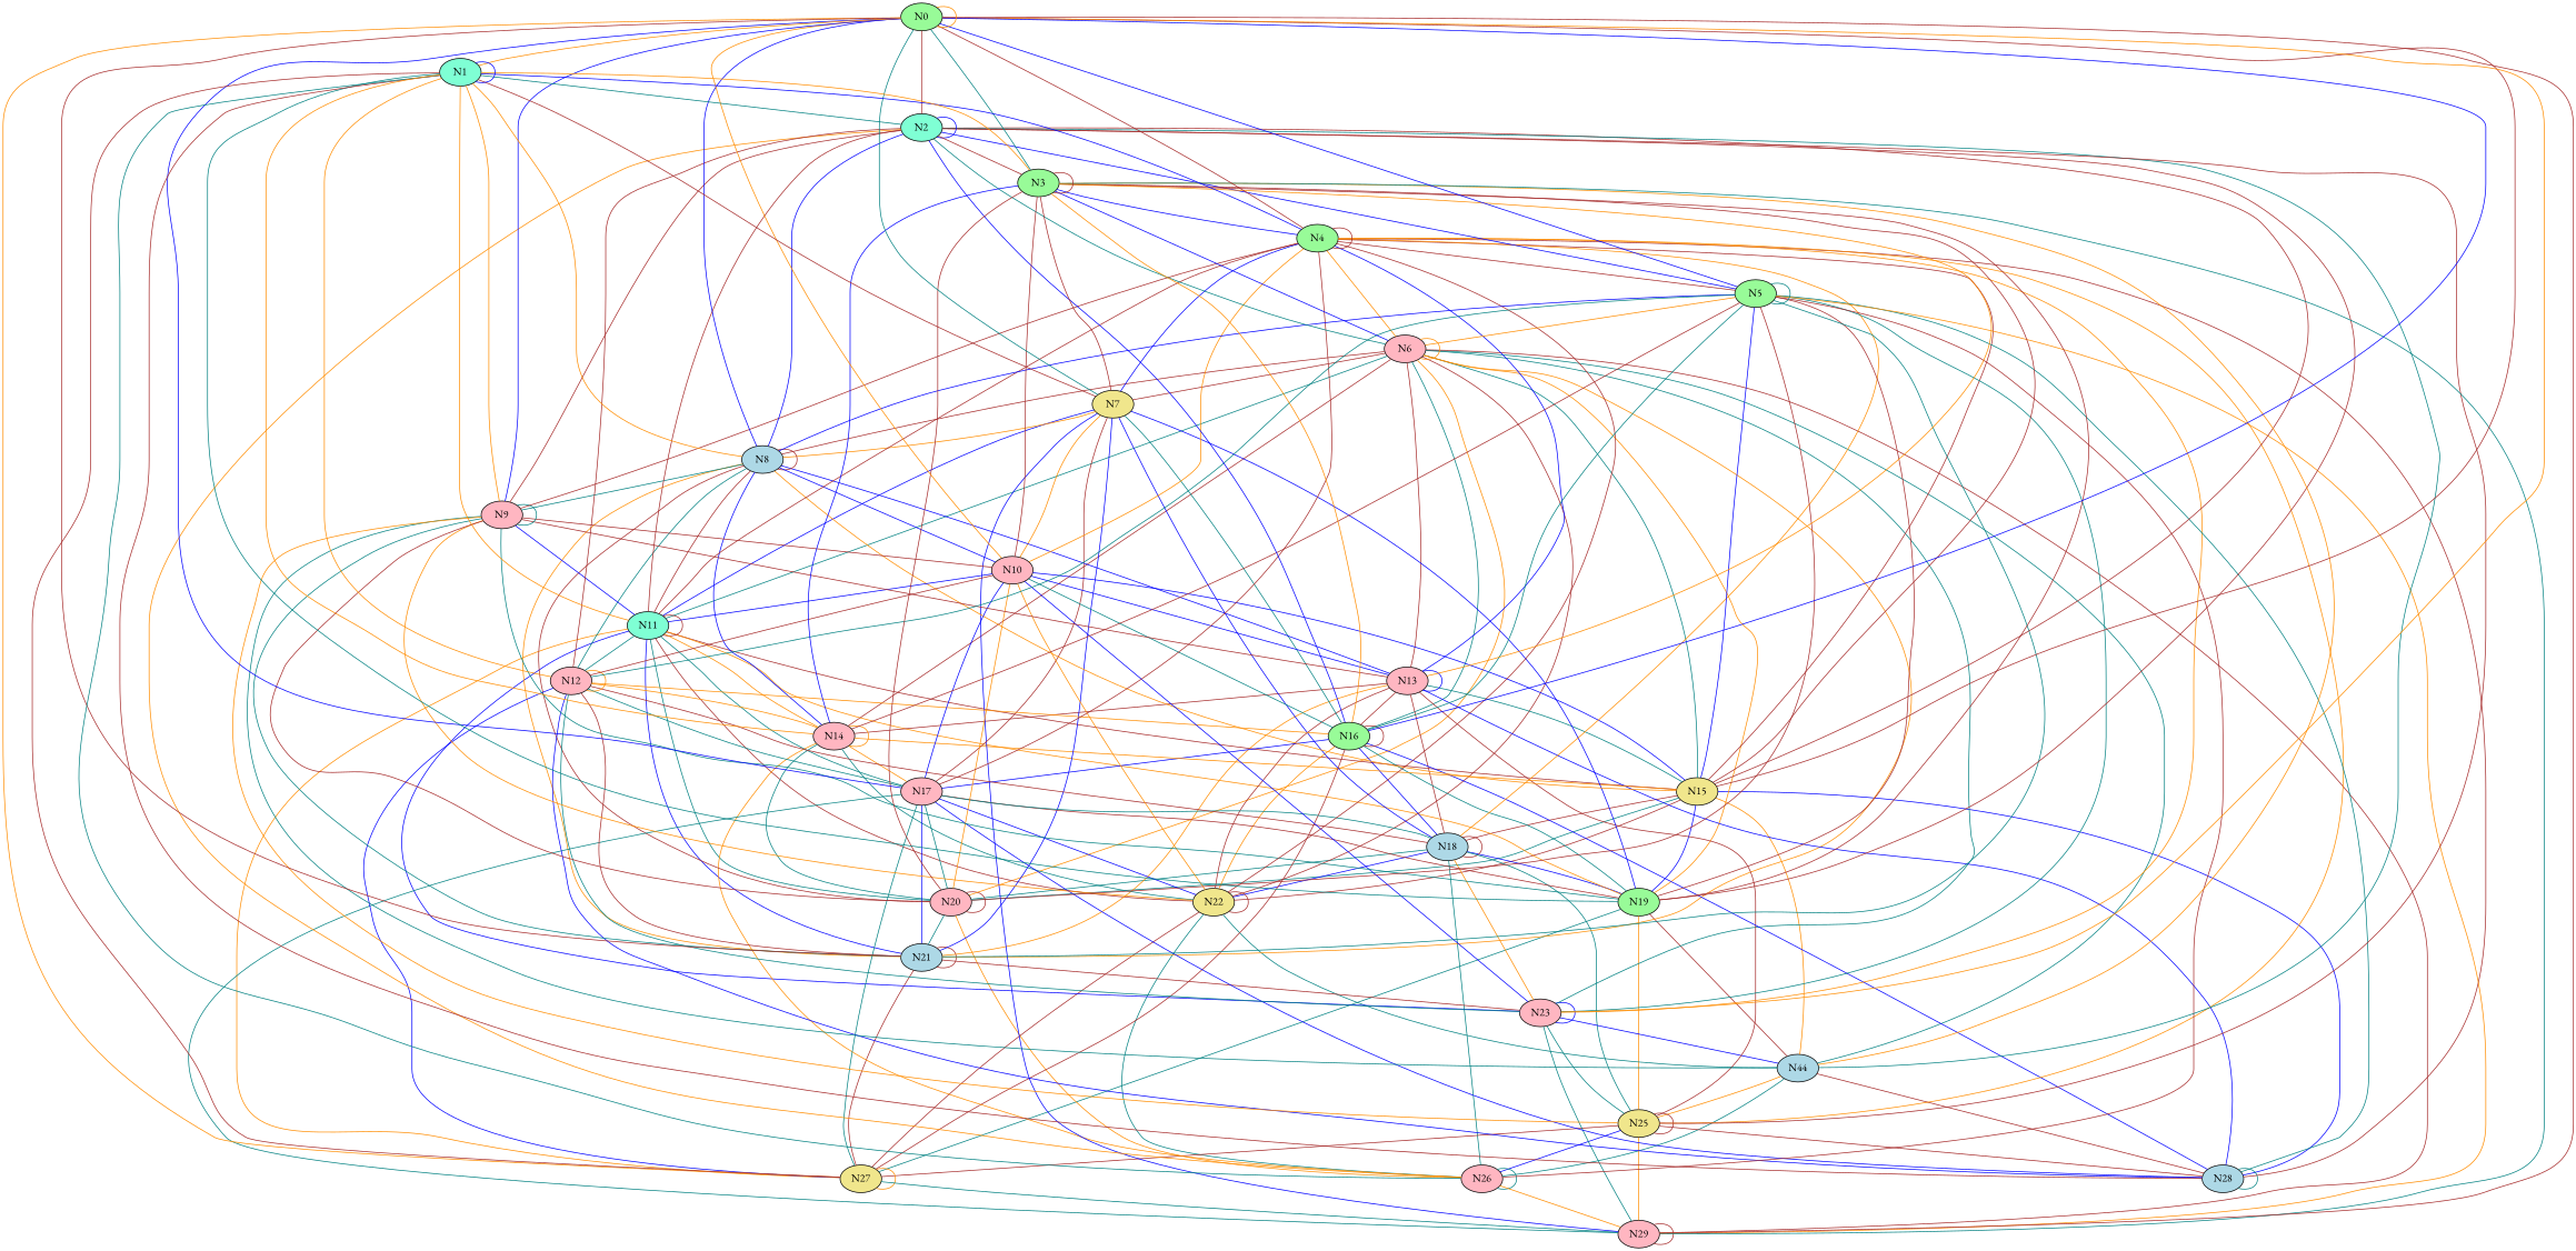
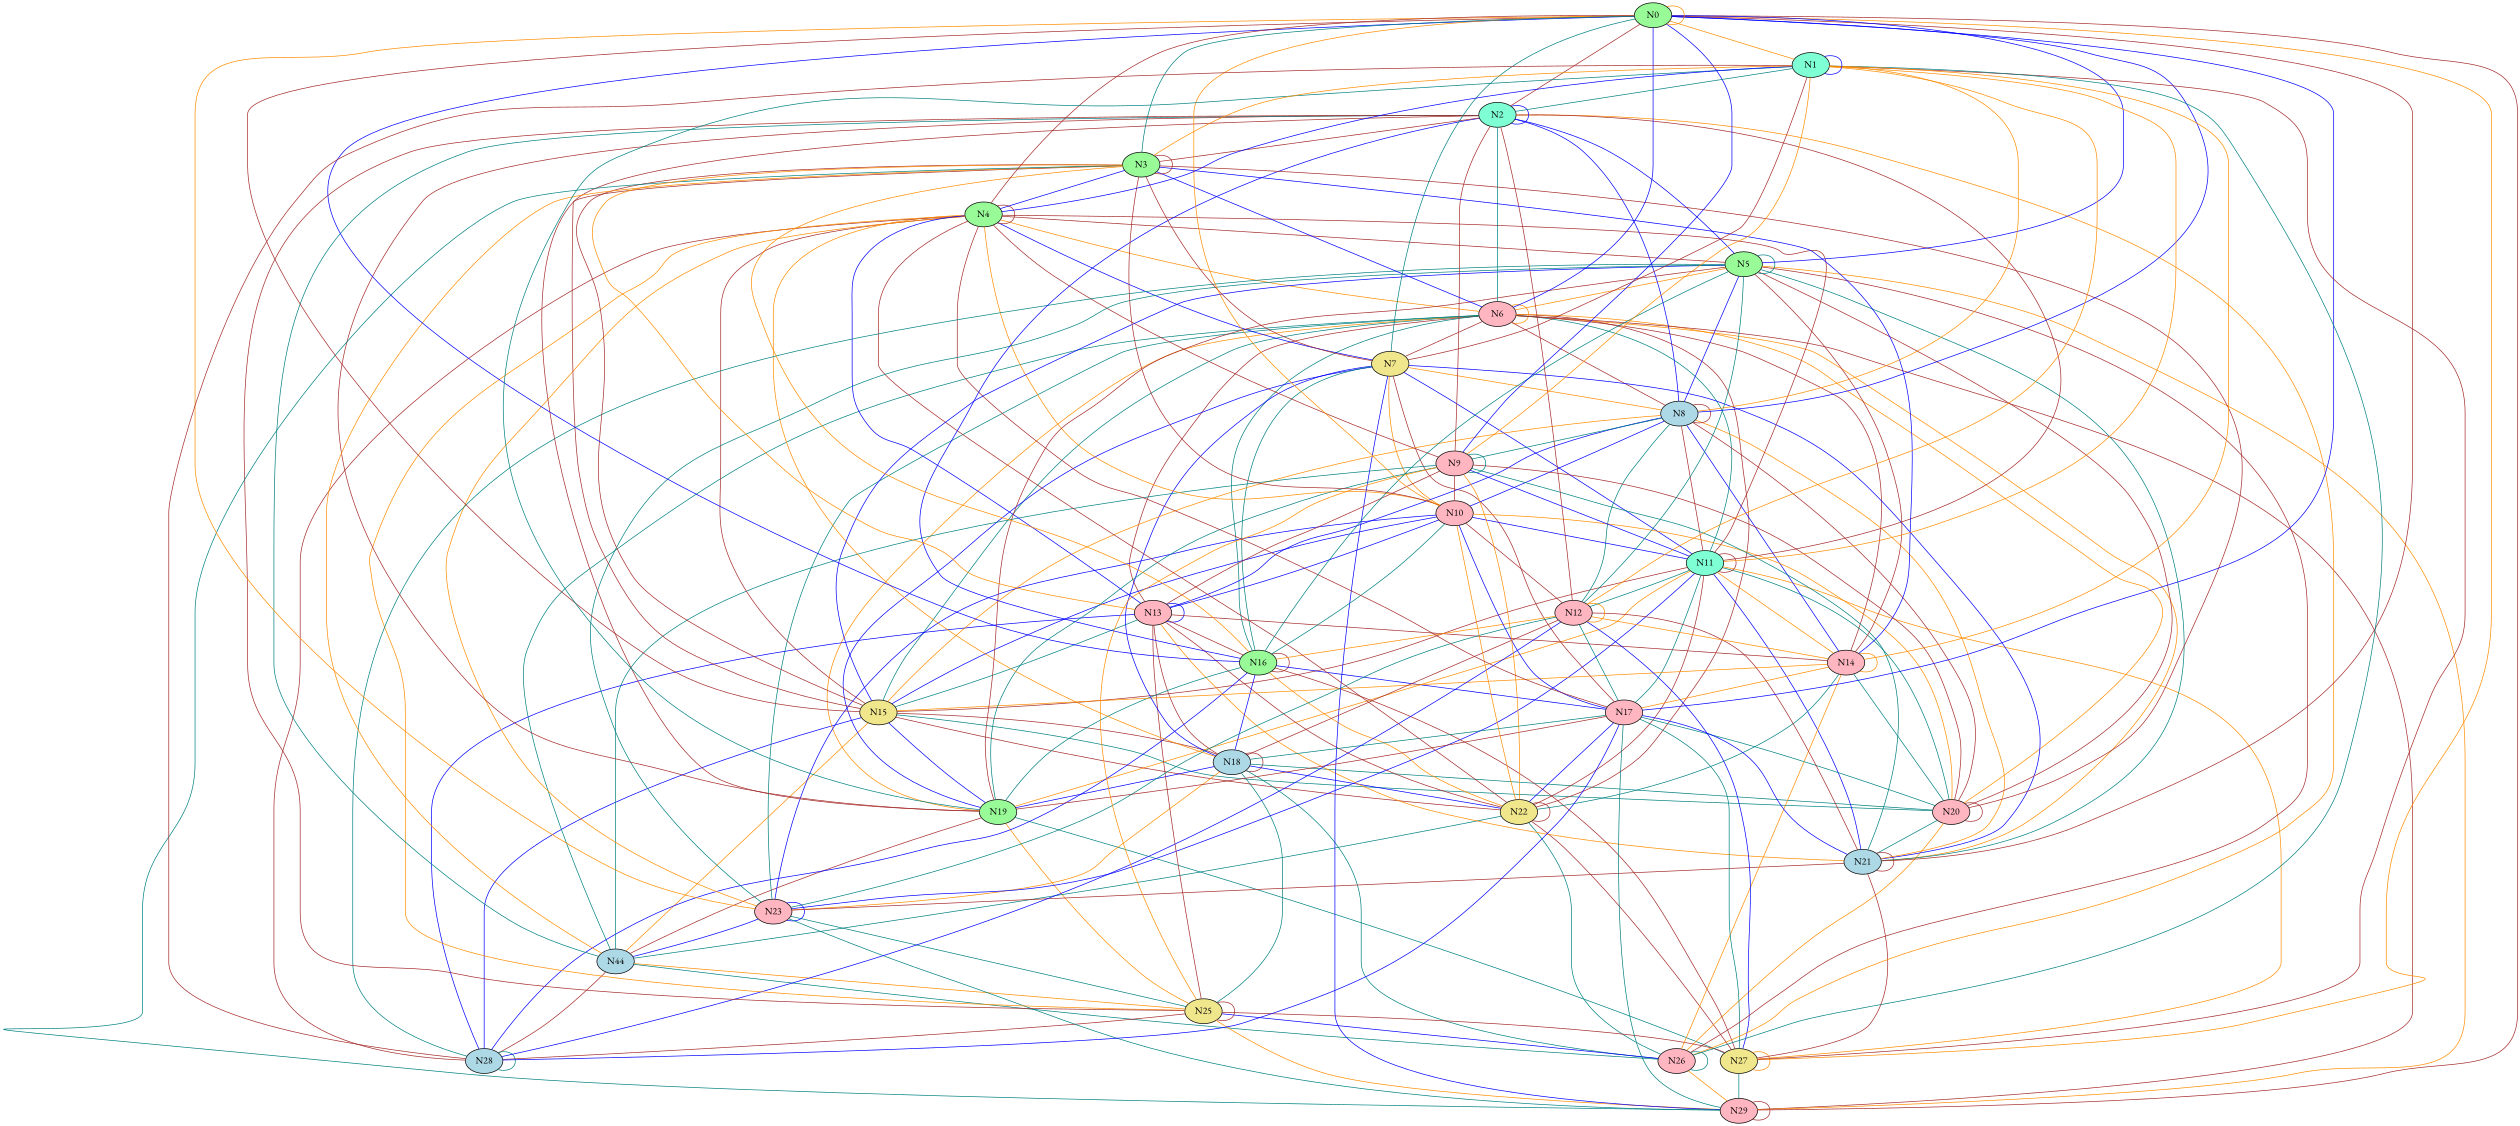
  graph {
    fontname="EB Garamond"
    node [fillcolor=lightpink fontname="EB Garamond" style=filled]
    edge [color=brown fontname="EB Garamond" weight=4]
    N15 [fillcolor=khaki]
    N19 [fillcolor=palegreen]
    N18 [fillcolor=lightblue]
    N22 [fillcolor=khaki]
    n5 [fillcolor=lightblue label=N44]
    N20
    N28 [fillcolor=lightblue]
    N25 [fillcolor=khaki]
    N27 [fillcolor=khaki]
    N23
    N26
    N21 [fillcolor=lightblue]
    N29
    N6
    N11 [fillcolor=aquamarine]
    N13
    N16 [fillcolor=palegreen]
    N14
    N7 [fillcolor=khaki]
    N8 [fillcolor=lightblue]
    N17
    N12
    N10
    N9
    N4 [fillcolor=palegreen]
    N5 [fillcolor=palegreen]
    N2 [fillcolor=aquamarine]
    N3 [fillcolor=palegreen]
    N0 [fillcolor=palegreen]
    N1 [fillcolor=aquamarine]
    N15 -- N19 [color=blue weight=3]
    N15 -- N18 [weight=3]
    N15 -- N22 [weight=34]
    N15 -- n5 [color=darkorange weight=61]
    N15 -- N20 [color=teal weight=99]
    N15 -- N28 [color=blue weight=63]
    N19 -- n5 [weight=3]
    N19 -- N25 [color=darkorange weight=66]
    N19 -- N27 [color=teal weight=63]
    N18 -- N19 [color=blue weight=30]
    N18 -- N18 [weight=93]
    N18 -- N22 [color=blue weight=73]
    N18 -- N20 [color=teal]
    N18 -- N25 [color=teal weight=77]
    N18 -- N23 [color=darkorange weight=52]
    N18 -- N26 [color=teal weight=3]
    N22 -- N22 [weight=84]
    N22 -- n5 [color=teal weight=67]
    N22 -- N27 [weight=78]
    N22 -- N26 [color=teal weight=43]
    n5 -- N28 [weight=53]
    n5 -- N25 [color=darkorange]
    n5 -- N26 [color=teal weight=58]
    N20 -- N20 [weight=54]
    N20 -- N26 [color=darkorange weight=42]
    N20 -- N21 [color=teal weight=44]
    N28 -- N28 [color=teal weight=84]
    N25 -- N28 [weight=50]
    N25 -- N25 [weight=25]
    N25 -- N27 [weight=54]
    N25 -- N26 [color=blue weight=37]
    N25 -- N29 [color=darkorange weight=93]
    N27 -- N27 [color=darkorange weight=59]
    N27 -- N29 [color=teal weight=76]
    N23 -- n5 [color=blue weight=52]
    N23 -- N25 [color=teal weight=11]
    N23 -- N23 [color=blue weight=94]
    N23 -- N29 [color=teal weight=13]
    N26 -- N26 [color=teal weight=57]
    N26 -- N29 [color=darkorange weight=33]
    N21 -- N27 [weight=64]
    N21 -- N23 [weight=63]
    N21 -- N21 [weight=84]
    N29 -- N29 [weight=40]
    N6 -- N15 [color=teal weight=94]
    N6 -- N19 [color=darkorange weight=88]
    N6 -- N22 [weight=6]
    N6 -- n5 [color=teal weight=10]
    N6 -- N20 [color=darkorange weight=6]
    N6 -- N23 [color=teal weight=30]
    N6 -- N21 [color=darkorange weight=69]
    N6 -- N29 [weight=70]
    N6 -- N6 [color=darkorange weight=67]
    N6 -- N11 [color=teal weight=25]
    N6 -- N13 [weight=86]
    N6 -- N16 [color=teal weight=51]
    N6 -- N14 [weight=82]
    N6 -- N7 [weight=100]
    N6 -- N8 [weight=89]
    N11 -- N15 [weight=80]
    N11 -- N19 [color=darkorange weight=89]
    N11 -- N22 [weight=85]
    N11 -- N20 [color=teal]
    N11 -- N27 [color=darkorange weight=77]
    N11 -- N23 [color=blue weight=59]
    N11 -- N21 [color=blue weight=49]
    N11 -- N11 [weight=96]
    N11 -- N14 [color=darkorange weight=56]
    N11 -- N17 [color=teal weight=98]
    N11 -- N12 [color=teal weight=99]
    N13 -- N15 [color=teal weight=97]
    N13 -- N18 [weight=89]
    N13 -- N22 [weight=54]
    N13 -- N28 [color=blue weight=12]
    N13 -- N25 [weight=100]
    N13 -- N21 [color=darkorange weight=79]
    N13 -- N13 [color=blue weight=92]
    N13 -- N16 [weight=38]
    N13 -- N14 [weight=76]
    N16 -- N19 [color=teal weight=11]
    N16 -- N18 [color=blue weight=88]
    N16 -- N22 [color=darkorange weight=54]
    N16 -- N28 [color=blue]
    N16 -- N27 [weight=9]
    N16 -- N16 [weight=94]
    N16 -- N17 [color=blue weight=48]
    N14 -- N15 [color=darkorange weight=2]
    N14 -- N22 [color=teal weight=68]
    N14 -- N20 [color=teal weight=70]
    N14 -- N26 [color=darkorange weight=21]
    N14 -- N14 [color=darkorange weight=39]
    N14 -- N17 [color=darkorange weight=69]
    N7 -- N19 [color=blue weight=8]
    N7 -- N18 [color=blue weight=51]
    N7 -- N21 [color=blue weight=12]
    N7 -- N29 [color=blue weight=72]
    N7 -- N11 [color=blue weight=11]
    N7 -- N16 [color=teal weight=66]
    N7 -- N8 [color=darkorange weight=42]
    N7 -- N17 [weight=90]
    N7 -- N10 [color=darkorange weight=88]
    N8 -- N15 [color=darkorange weight=40]
    N8 -- N20 [weight=55]
    N8 -- N21 [color=darkorange weight=2]
    N8 -- N11 [weight=78]
    N8 -- N13 [color=blue weight=98]
    N8 -- N14 [color=blue weight=63]
    N8 -- N8 [weight=53]
    N8 -- N12 [color=teal weight=35]
    N8 -- N10 [color=blue weight=16]
    N8 -- N9 [color=teal weight=46]
    N17 -- N19 [weight=95]
    N17 -- N18 [color=teal weight=23]
    N17 -- N22 [color=blue weight=35]
    N17 -- N20 [color=teal weight=31]
    N17 -- N28 [color=blue weight=68]
    N17 -- N27 [color=teal weight=12]
    N17 -- N21 [color=blue weight=86]
    N17 -- N29 [color=teal weight=39]
    N12 -- N18 [weight=58]
    N12 -- N28 [color=blue weight=75]
    N12 -- N27 [color=blue weight=64]
    N12 -- N23 [color=teal weight=6]
    N12 -- N21 [weight=16]
    N12 -- N16 [color=darkorange weight=94]
    N12 -- N14 [color=darkorange weight=65]
    N12 -- N17 [color=teal weight=35]
    N12 -- N12 [color=darkorange weight=29]
    N10 -- N15 [color=blue weight=75]
    N10 -- N22 [color=darkorange weight=23]
    N10 -- N20 [color=darkorange weight=2]
    N10 -- N23 [color=blue weight=34]
    N10 -- N11 [color=blue weight=37]
    N10 -- N13 [color=blue weight=52]
    N10 -- N16 [color=teal weight=41]
    N10 -- N17 [color=blue weight=18]
    N10 -- N12 [weight=15]
    N9 -- N19 [color=teal weight=2]
    N9 -- N22 [color=darkorange weight=41]
    N9 -- n5 [color=teal weight=74]
    N9 -- N20 [weight=54]
    N9 -- N25 [color=darkorange weight=27]
    N9 -- N21 [color=teal weight=30]
    N9 -- N11 [color=blue weight=22]
    N9 -- N13 [weight=1]
    N9 -- N10 [weight=20]
    N9 -- N9 [color=teal weight=62]
    N4 -- N15 [weight=27]
    N4 -- N18 [color=darkorange weight=61]
    N4 -- N22 [weight=19]
    N4 -- N28 [weight=97]
    N4 -- N25 [color=darkorange weight=86]
    N4 -- N23 [color=darkorange weight=18]
    N4 -- N6 [color=darkorange weight=11]
    N4 -- N11 [weight=92]
    N4 -- N13 [color=blue weight=13]
    N4 -- N7 [color=blue weight=46]
    N4 -- N17 [weight=90]
    N4 -- N10 [color=darkorange weight=80]
    N4 -- N9 [weight=65]
    N4 -- N4 [weight=61]
    N4 -- N5 [weight=99]
    N5 -- N15 [color=blue weight=100]
    N5 -- N19 [weight=42]
    N5 -- N20 [weight=47]
    N5 -- N28 [color=teal weight=63]
    N5 -- N23 [color=teal weight=37]
    N5 -- N26 [weight=84]
    N5 -- N21 [color=teal weight=88]
    N5 -- N29 [color=darkorange weight=36]
    N5 -- N6 [color=darkorange weight=93]
    N5 -- N16 [color=teal weight=79]
    N5 -- N14 [weight=64]
    N5 -- N8 [color=blue weight=41]
    N5 -- N12 [color=teal]
    N5 -- N5 [color=teal weight=73]
    N2 -- N15 [weight=5]
    N2 -- N19 [weight=34]
    N2 -- n5 [color=teal weight=66]
    N2 -- N25 [weight=31]
    N2 -- N26 [color=darkorange weight=67]
    N2 -- N6 [color=teal weight=76]
    N2 -- N11 [weight=52]
    N2 -- N16 [color=blue weight=23]
    N2 -- N8 [color=blue weight=60]
    N2 -- N12 [weight=9]
    N2 -- N9 [weight=41]
    N2 -- N5 [color=blue weight=3]
    N2 -- N2 [color=blue weight=3]
    N2 -- N3 [weight=34]
    N3 -- N15 [weight=7]
    N3 -- N19 [weight=19]
    N3 -- n5 [color=darkorange weight=48]
    N3 -- N20 [weight=95]
    N3 -- N29 [color=teal weight=24]
    N3 -- N6 [color=blue weight=60]
    N3 -- N13 [color=darkorange weight=23]
    N3 -- N16 [color=darkorange weight=87]
    N3 -- N14 [color=blue weight=65]
    N3 -- N7 [weight=59]
    N3 -- N10 [weight=70]
    N3 -- N4 [color=blue weight=50]
    N3 -- N3
    N0 -- N15 [weight=78]
    N0 -- N27 [color=darkorange weight=34]
    N0 -- N23 [color=darkorange weight=96]
    N0 -- N21 [weight=55]
    N0 -- N29 [weight=98]
+   N0 -- N6 [color=blue weight=72]
    N0 -- N16 [color=blue]
    N0 -- N7 [color=teal weight=6]
    N0 -- N8 [color=blue weight=45]
    N0 -- N17 [color=blue weight=33]
    N0 -- N10 [color=darkorange weight=100]
    N0 -- N9 [color=blue weight=3]
    N0 -- N4 [weight=24]
    N0 -- N5 [color=blue weight=25]
    N0 -- N2 [weight=83]
    N0 -- N3 [color=teal weight=9]
    N0 -- N0 [color=darkorange weight=33]
    N0 -- N1 [color=darkorange weight=79]
    N1 -- N19 [color=teal weight=19]
    N1 -- N28 [weight=54]
    N1 -- N27
    N1 -- N26 [color=teal weight=22]
    N1 -- N11 [color=darkorange weight=74]
    N1 -- N14 [color=darkorange weight=80]
    N1 -- N7 [weight=31]
    N1 -- N8 [color=darkorange weight=49]
    N1 -- N12 [color=darkorange weight=80]
    N1 -- N9 [color=darkorange weight=98]
    N1 -- N4 [color=blue weight=17]
    N1 -- N2 [color=teal weight=2]
    N1 -- N3 [color=darkorange weight=57]
    N1 -- N1 [color=blue weight=47]
  }
